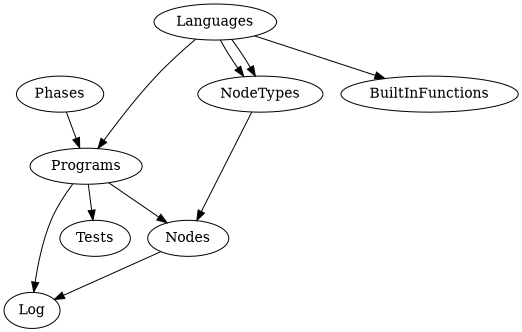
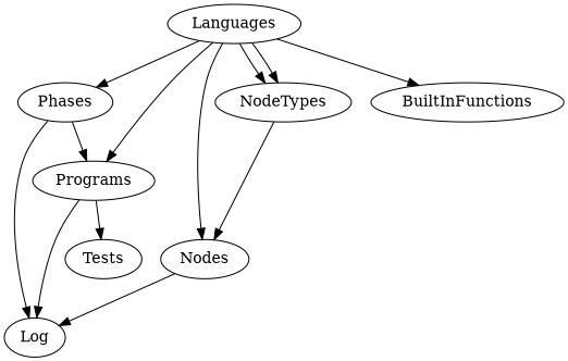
  digraph {
    Languages
    Phases
    NodeTypes
    Programs
    BuiltInFunctions
    Log
    Nodes
    Tests
+   Languages -> Phases
    Languages -> NodeTypes
    Languages -> NodeTypes
    Languages -> Programs
    Languages -> BuiltInFunctions
    Phases -> Programs
+   Phases -> Log
    NodeTypes -> Nodes
    Programs -> Log
-   Programs -> Nodes
+   Languages -> Nodes
    Programs -> Tests
    Nodes -> Log
  }
